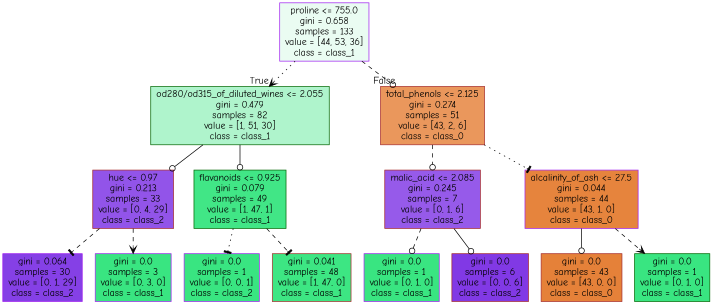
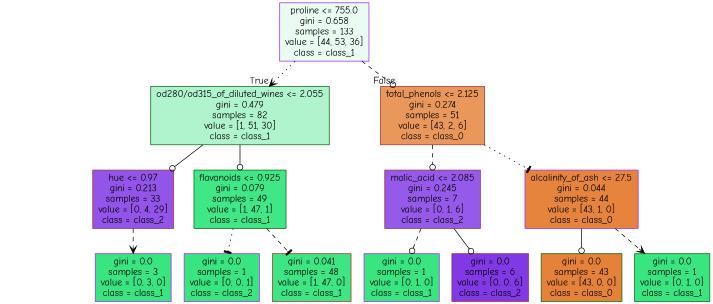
  digraph {
    fontname="Comic Neue"
    node [color=purple fillcolor="#39e581ff" fontname="Comic Neue" shape=box style=filled]
    edge [arrowhead=odot fontname="Comic Neue" style=dashed]
    n1 [fillcolor="#39e5811a" label="proline <= 755.0\ngini = 0.658\nsamples = 133\nvalue = [44, 53, 36]\nclass = class_1"]
    n2 [color=darkgreen fillcolor="#39e58167" label="od280/od315_of_diluted_wines <= 2.055\ngini = 0.479\nsamples = 82\nvalue = [1, 51, 30]\nclass = class_1"]
    n3 [color=brown fillcolor="#e58139d2" label="total_phenols <= 2.125\ngini = 0.274\nsamples = 51\nvalue = [43, 2, 6]\nclass = class_0"]
    n4 [color=brown fillcolor="#8139e5dc" label="hue <= 0.97\ngini = 0.213\nsamples = 33\nvalue = [0, 4, 29]\nclass = class_2"]
    n5 [color=darkgreen fillcolor="#39e581f4" label="flavanoids <= 0.925\ngini = 0.079\nsamples = 49\nvalue = [1, 47, 1]\nclass = class_1"]
    n6 [color=brown fillcolor="#8139e5d4" label="malic_acid <= 2.085\ngini = 0.245\nsamples = 7\nvalue = [0, 1, 6]\nclass = class_2"]
    n7 [fillcolor="#e58139f9" label="alcalinity_of_ash <= 27.5\ngini = 0.044\nsamples = 44\nvalue = [43, 1, 0]\nclass = class_0"]
-   n8 [fillcolor="#8139e5f6" label="gini = 0.064\nsamples = 30\nvalue = [0, 1, 29]\nclass = class_2"]
    n9 [label="gini = 0.0\nsamples = 3\nvalue = [0, 3, 0]\nclass = class_1"]
    n10 [label="gini = 0.0\nsamples = 1\nvalue = [0, 0, 1]\nclass = class_2"]
    n11 [color=brown fillcolor="#39e581fa" label="gini = 0.041\nsamples = 48\nvalue = [1, 47, 0]\nclass = class_1"]
    n12 [label="gini = 0.0\nsamples = 1\nvalue = [0, 1, 0]\nclass = class_1"]
    n13 [color=brown fillcolor="#8139e5ff" label="gini = 0.0\nsamples = 6\nvalue = [0, 0, 6]\nclass = class_2"]
-   n14 [color=brown fillcolor="#e58139ff" label="gini = 0.0\nsamples = 43\nvalue = [43, 0, 0]\nclass = class_0"]
+   n14 [color=darkgreen fillcolor="#e58139ff" label="gini = 0.0\nsamples = 43\nvalue = [43, 0, 0]\nclass = class_0"]
    n15 [color=darkgreen label="gini = 0.0\nsamples = 1\nvalue = [0, 1, 0]\nclass = class_1"]
    n1 -> n2 [arrowhead=vee headlabel=True labelangle=45 labeldistance=2.5 style=dotted]
    n1 -> n3 [headlabel=False labelangle=-45 labeldistance=2.5]
    n2 -> n4 [style=solid]
    n2 -> n5 [style=solid]
    n3 -> n6
    n3 -> n7 [arrowhead=tee style=dotted]
-   n4 -> n8 [arrowhead=tee]
    n4 -> n9 [arrowhead=vee]
    n5 -> n10 [arrowhead=tee style=dotted]
    n5 -> n11 [arrowhead=tee]
    n6 -> n12
    n6 -> n13 [style=solid]
    n7 -> n14 [style=solid]
    n7 -> n15 [arrowhead=vee]
  }
